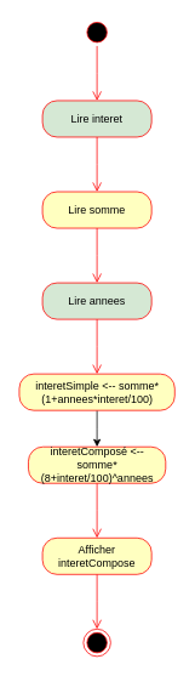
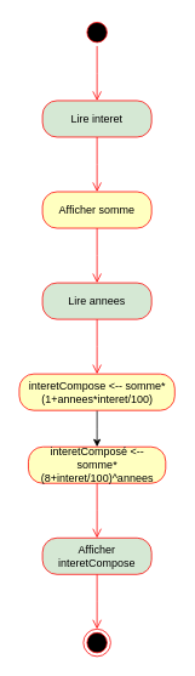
  <mxCell id="0" />
  <mxCell id="1" parent="0" />
  <mxCell id="2" value="" style="ellipse;html=1;shape=startState;fillColor=#000000;strokeColor=#ff0000;" vertex="1" parent="1"><mxGeometry x="91" y="20" width="30" height="30" as="geometry" /></mxCell>
  <mxCell id="3" value="" style="edgeStyle=orthogonalEdgeStyle;html=1;verticalAlign=bottom;endArrow=open;endSize=8;strokeColor=#ff0000;rounded=0;" edge="1" source="2" parent="1"><mxGeometry relative="1" as="geometry"><mxPoint x="106" y="110" as="targetPoint" /></mxGeometry></mxCell>
  <mxCell id="4" value="Lire interet" style="rounded=1;whiteSpace=wrap;html=1;arcSize=40;fontColor=#000000;fillColor=#d5e8d4;strokeColor=#ff0000;" vertex="1" parent="1"><mxGeometry x="46" y="110" width="120" height="40" as="geometry" /></mxCell>
  <mxCell id="5" value="" style="edgeStyle=orthogonalEdgeStyle;html=1;verticalAlign=bottom;endArrow=open;endSize=8;strokeColor=#ff0000;rounded=0;" edge="1" source="4" parent="1"><mxGeometry relative="1" as="geometry"><mxPoint x="106" y="210" as="targetPoint" /></mxGeometry></mxCell>
- <mxCell id="6" value="Lire somme" style="rounded=1;whiteSpace=wrap;html=1;arcSize=40;fontColor=#000000;fillColor=#ffffc0;strokeColor=#ff0000;" vertex="1" parent="1"><mxGeometry x="46" y="210" width="120" height="40" as="geometry" /></mxCell>
+ <mxCell id="6" value="Afficher somme" style="rounded=1;whiteSpace=wrap;html=1;arcSize=40;fontColor=#000000;fillColor=#ffffc0;strokeColor=#ff0000;" vertex="1" parent="1"><mxGeometry x="46" y="210" width="120" height="40" as="geometry" /></mxCell>
  <mxCell id="7" value="" style="edgeStyle=orthogonalEdgeStyle;html=1;verticalAlign=bottom;endArrow=open;endSize=8;strokeColor=#ff0000;rounded=0;" edge="1" source="6" parent="1"><mxGeometry relative="1" as="geometry"><mxPoint x="106" y="310" as="targetPoint" /></mxGeometry></mxCell>
  <mxCell id="8" value="Lire annees" style="rounded=1;whiteSpace=wrap;html=1;arcSize=40;fontColor=#000000;fillColor=#d5e8d4;strokeColor=#ff0000;" vertex="1" parent="1"><mxGeometry x="46" y="310" width="120" height="40" as="geometry" /></mxCell>
  <mxCell id="9" value="" style="edgeStyle=orthogonalEdgeStyle;html=1;verticalAlign=bottom;endArrow=open;endSize=8;strokeColor=#ff0000;rounded=0;" edge="1" source="8" parent="1"><mxGeometry relative="1" as="geometry"><mxPoint x="106" y="410" as="targetPoint" /></mxGeometry></mxCell>
  <mxCell id="10" style="edgeStyle=orthogonalEdgeStyle;rounded=0;orthogonalLoop=1;jettySize=auto;html=1;exitX=0.5;exitY=1;exitDx=0;exitDy=0;" edge="1" parent="1" source="11"><mxGeometry relative="1" as="geometry"><mxPoint x="106" y="490" as="targetPoint" /></mxGeometry></mxCell>
- <mxCell id="11" value="interetSimple &amp;lt;-- somme*(1+annees*interet/100)" style="rounded=1;whiteSpace=wrap;html=1;arcSize=40;fontColor=#000000;fillColor=#ffffc0;strokeColor=#ff0000;" vertex="1" parent="1"><mxGeometry x="20.5" y="410" width="171" height="40" as="geometry" /></mxCell>
+ <mxCell id="11" value="interetCompose &amp;lt;-- somme*(1+annees*interet/100)" style="rounded=1;whiteSpace=wrap;html=1;arcSize=40;fontColor=#000000;fillColor=#ffffc0;strokeColor=#ff0000;" vertex="1" parent="1"><mxGeometry x="20.5" y="410" width="171" height="40" as="geometry" /></mxCell>
  <mxCell id="12" value="interetComposé &amp;lt;-- somme*(8+interet/100)^annees" style="rounded=1;whiteSpace=wrap;html=1;arcSize=40;fontColor=#000000;fillColor=#ffffc0;strokeColor=#ff0000;" vertex="1" parent="1"><mxGeometry x="30.5" y="490" width="151" height="40" as="geometry" /></mxCell>
  <mxCell id="13" value="" style="edgeStyle=orthogonalEdgeStyle;html=1;verticalAlign=bottom;endArrow=open;endSize=8;strokeColor=#ff0000;rounded=0;" edge="1" source="12" parent="1"><mxGeometry relative="1" as="geometry"><mxPoint x="106" y="590" as="targetPoint" /></mxGeometry></mxCell>
- <mxCell id="14" value="Afficher interetCompose" style="rounded=1;whiteSpace=wrap;html=1;arcSize=40;fontColor=#000000;fillColor=#ffffc0;strokeColor=#ff0000;" vertex="1" parent="1"><mxGeometry x="46" y="590" width="120" height="40" as="geometry" /></mxCell>
+ <mxCell id="14" value="Afficher interetCompose" style="rounded=1;whiteSpace=wrap;html=1;arcSize=40;fontColor=#000000;fillColor=#d5e8d4;strokeColor=#ff0000;" vertex="1" parent="1"><mxGeometry x="46" y="590" width="120" height="40" as="geometry" /></mxCell>
  <mxCell id="15" value="" style="edgeStyle=orthogonalEdgeStyle;html=1;verticalAlign=bottom;endArrow=open;endSize=8;strokeColor=#ff0000;rounded=0;" edge="1" source="14" parent="1"><mxGeometry relative="1" as="geometry"><mxPoint x="106" y="690" as="targetPoint" /></mxGeometry></mxCell>
  <mxCell id="16" value="" style="ellipse;html=1;shape=endState;fillColor=#000000;strokeColor=#ff0000;" vertex="1" parent="1"><mxGeometry x="91" y="690" width="30" height="30" as="geometry" /></mxCell>
